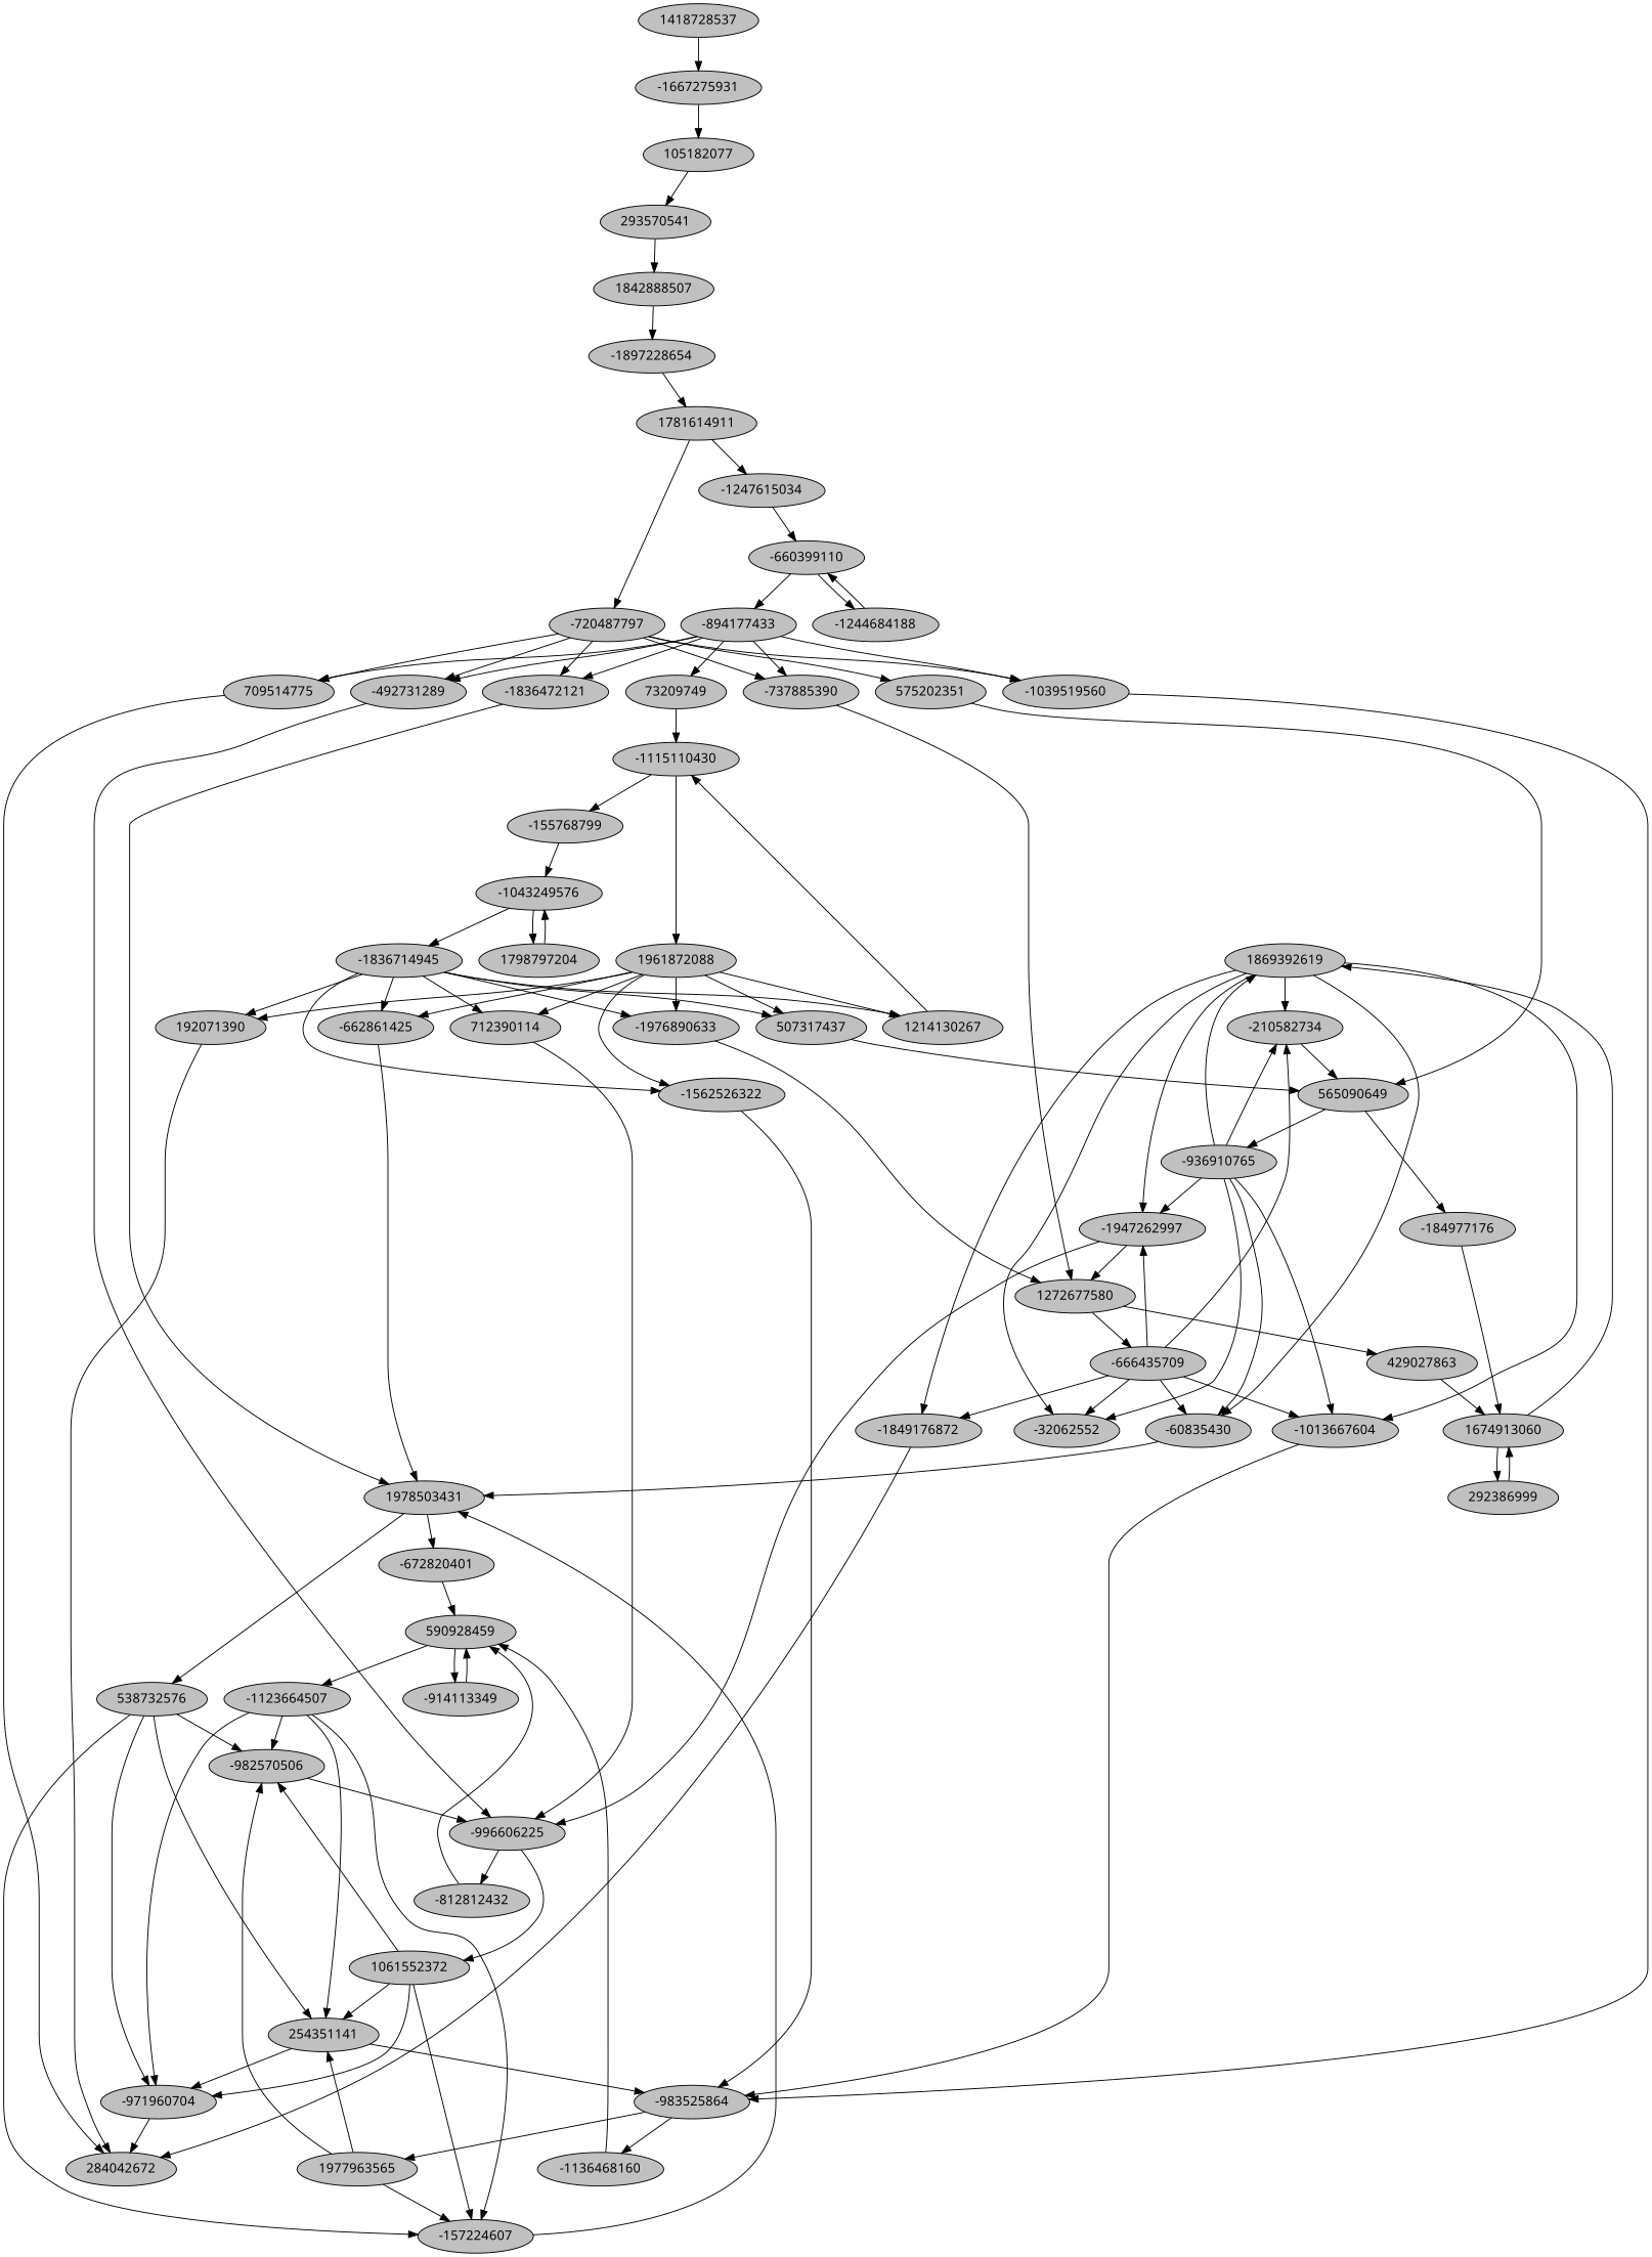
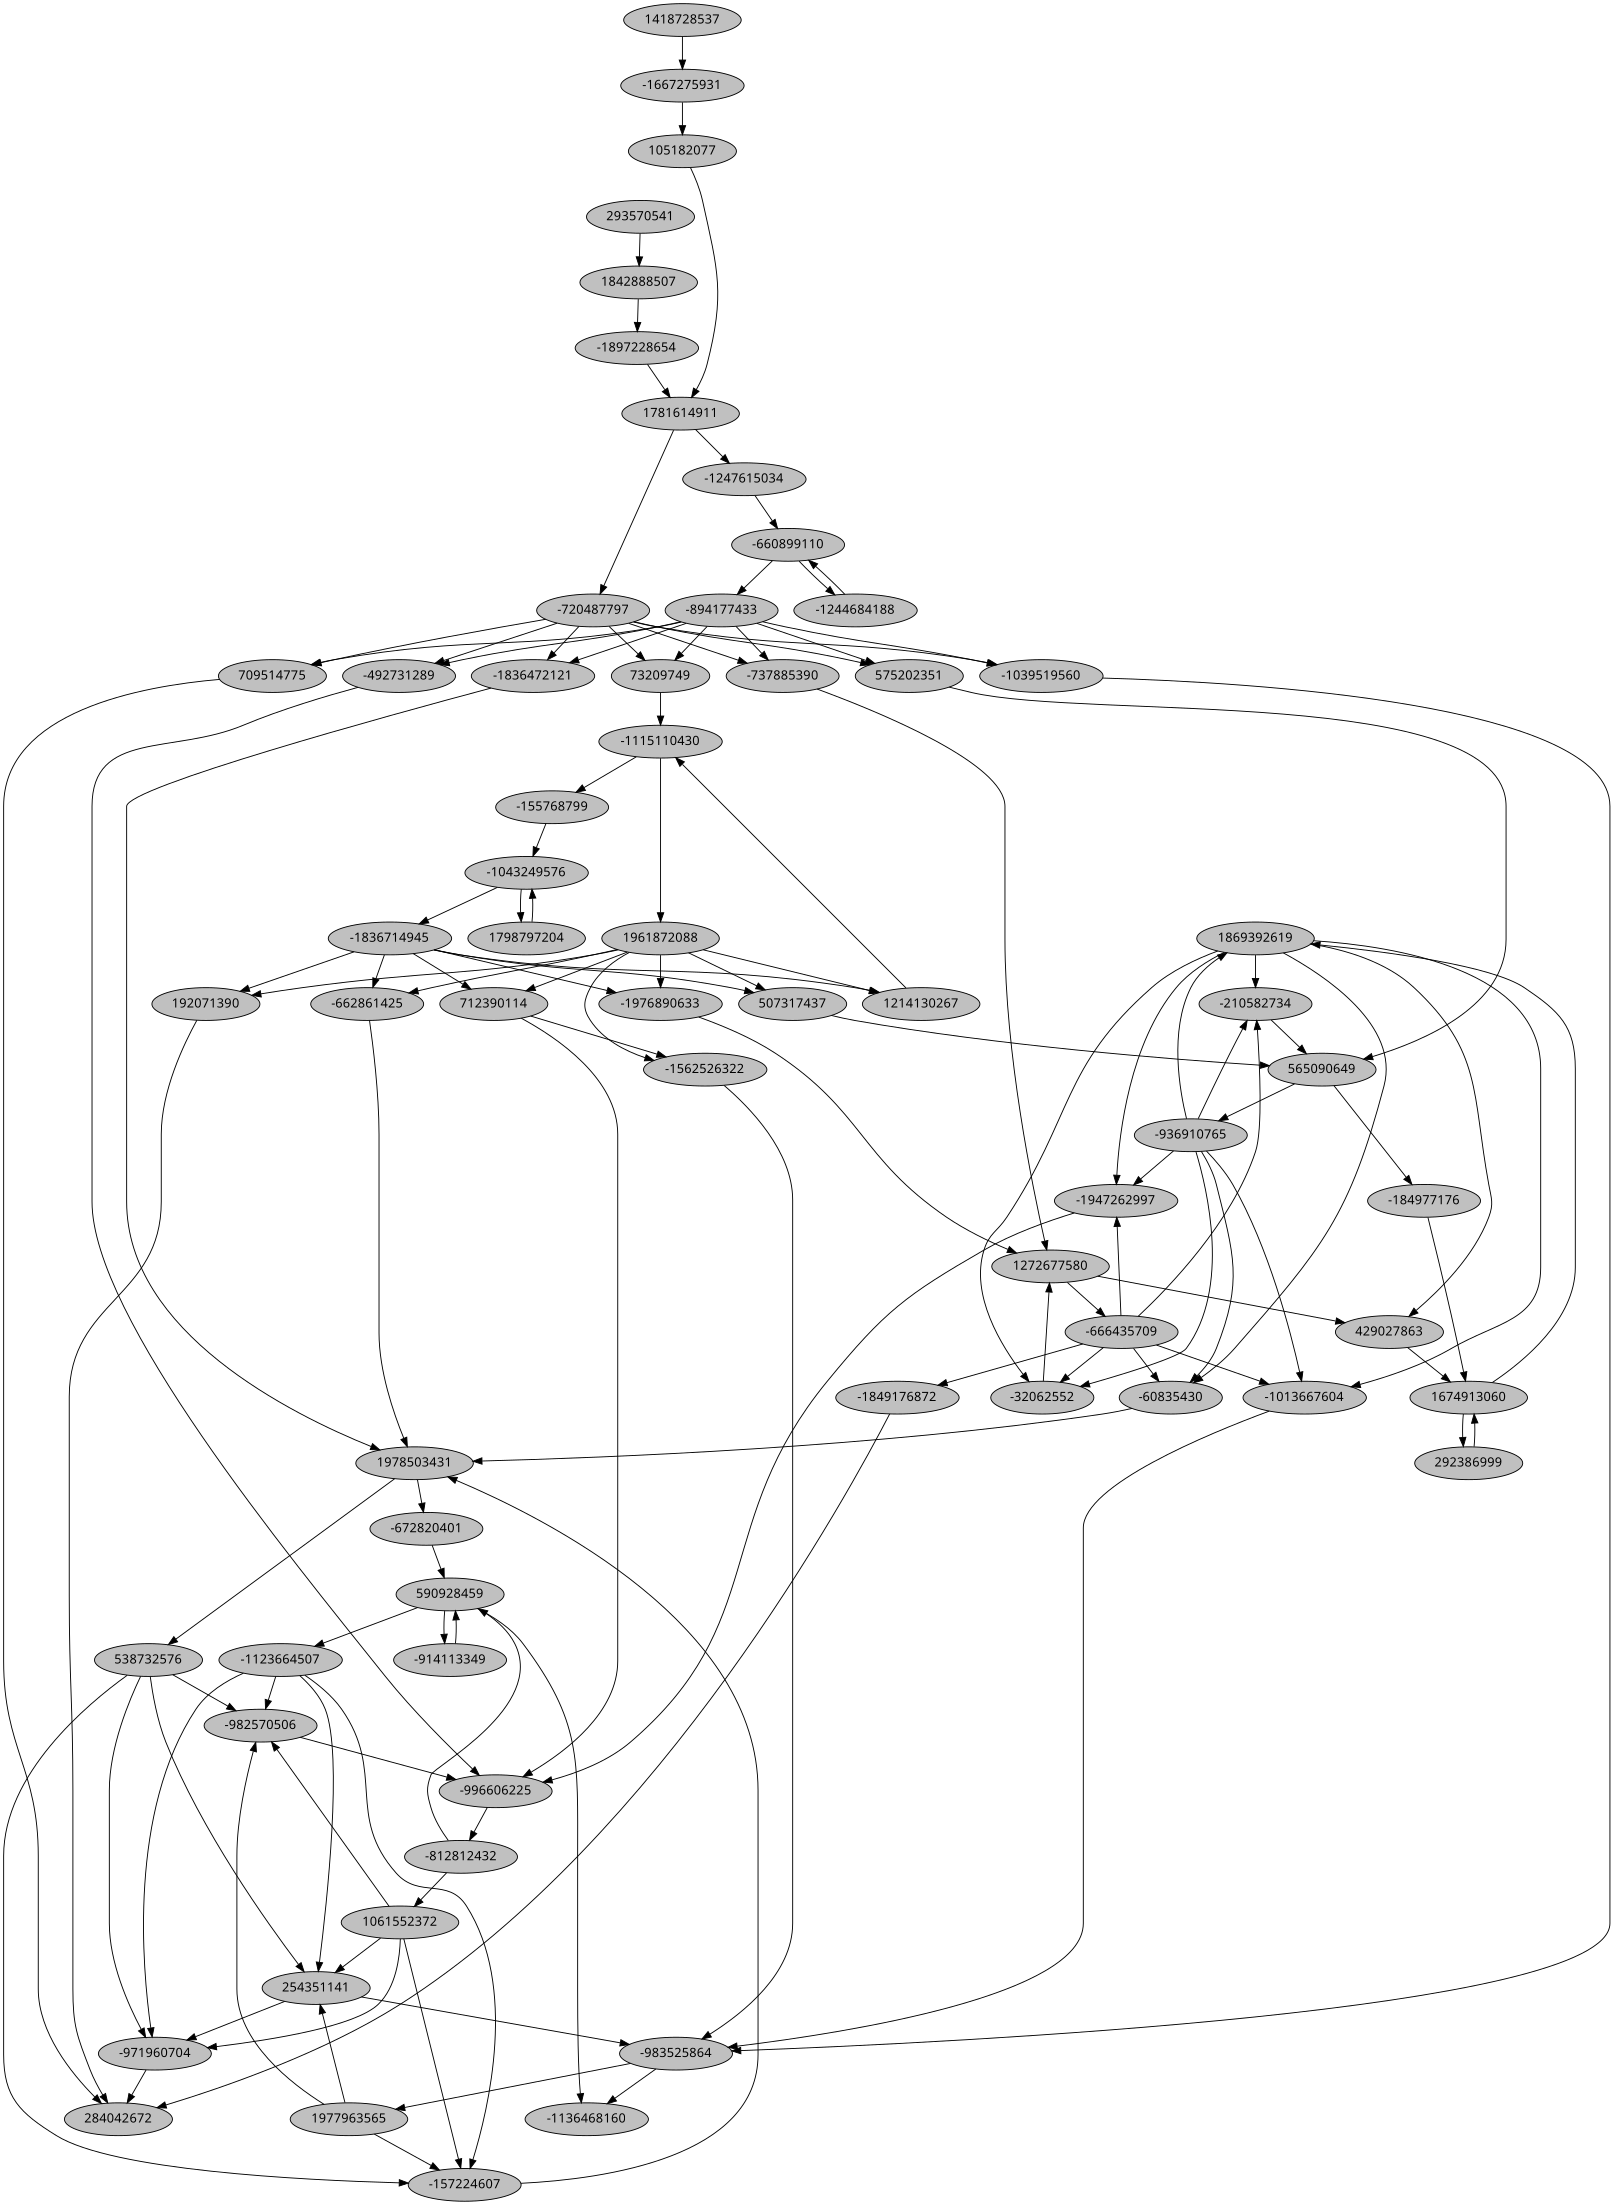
  digraph {
    fontname="Noto Sans"
    node [fillcolor=gray fontname="Noto Sans" style=filled]
    edge [fontname="Noto Sans"]
    1869392619
    -60835430
    -1849176872
    -210582734
    -32062552
    -1947262997
    -1013667604
    1978503431
    284042672
    565090649
    1272677580
    -996606225
    -983525864
    -672820401
    538732576
    -812812432
    1061552372
    590928459
    -982570506
    254351141
    -157224607
    -971960704
    -1123664507
    -914113349
    1977963565
    -666435709
    -936910765
    -184977176
    1674913060
    293570541
    1842888507
    -1897228654
    1781614911
    292386999
    -720487797
    -492731289
    575202351
    -1039519560
    -737885390
    -1836472121
    709514775
    73209749
    -1115110430
    429027863
    -1247615034
-   -660899110 [label=-660399110]
+   -660899110
    -894177433
    -1244684188
    -1667275931
    105182077
    -1136468160
    192071390
    1214130267
    1961872088
    -155768799
    712390114
    507317437
    -1562526322
    -662861425
    -1976890633
    -1043249576
    -1836714945
    1798797204
    1418728537
    1869392619 -> -60835430
-   1869392619 -> -1849176872
+   1869392619 -> 429027863
    1869392619 -> -210582734
    1869392619 -> -32062552
    1869392619 -> -1947262997
    1869392619 -> -1013667604
    -60835430 -> 1978503431
    -1849176872 -> 284042672
    -210582734 -> 565090649
-   -1947262997 -> 1272677580
+   -32062552 -> 1272677580
    -1947262997 -> -996606225
    -1013667604 -> -983525864
    1978503431 -> -672820401
    1978503431 -> 538732576
    565090649 -> -936910765
    565090649 -> -184977176
    1272677580 -> -666435709
    1272677580 -> 429027863
    -996606225 -> -812812432
-   -996606225 -> 1061552372
+   -812812432 -> 1061552372
    -983525864 -> 1977963565
    -983525864 -> -1136468160
    -672820401 -> 590928459
    538732576 -> -982570506
    538732576 -> 254351141
    538732576 -> -157224607
    538732576 -> -971960704
    -812812432 -> 590928459
    1061552372 -> -982570506
    1061552372 -> 254351141
    1061552372 -> -157224607
    1061552372 -> -971960704
    590928459 -> -1123664507
    590928459 -> -914113349
    -982570506 -> -996606225
    254351141 -> -983525864
    254351141 -> -971960704
    -157224607 -> 1978503431
    -971960704 -> 284042672
    -1123664507 -> -982570506
    -1123664507 -> 254351141
    -1123664507 -> -157224607
    -1123664507 -> -971960704
    -914113349 -> 590928459
    1977963565 -> -982570506
    1977963565 -> 254351141
    1977963565 -> -157224607
    -666435709 -> -60835430
    -666435709 -> -1849176872
    -666435709 -> -210582734
    -666435709 -> -32062552
    -666435709 -> -1947262997
    -666435709 -> -1013667604
    -936910765 -> 1869392619
    -936910765 -> -60835430
    -936910765 -> -210582734
    -936910765 -> -32062552
    -936910765 -> -1947262997
    -936910765 -> -1013667604
    -184977176 -> 1674913060
    1674913060 -> 1869392619
    1674913060 -> 292386999
    293570541 -> 1842888507
    1842888507 -> -1897228654
    -1897228654 -> 1781614911
    1781614911 -> -720487797
    1781614911 -> -1247615034
    292386999 -> 1674913060
    -720487797 -> -492731289
    -720487797 -> 575202351
    -720487797 -> -1039519560
    -720487797 -> -737885390
    -720487797 -> -1836472121
    -720487797 -> 709514775
+   -720487797 -> 73209749
    -492731289 -> -996606225
    575202351 -> 565090649
    -1039519560 -> -983525864
    -737885390 -> 1272677580
    -1836472121 -> 1978503431
    709514775 -> 284042672
    73209749 -> -1115110430
    -1115110430 -> 1961872088
    -1115110430 -> -155768799
    429027863 -> 1674913060
    -1247615034 -> -660899110
    -660899110 -> -894177433
    -660899110 -> -1244684188
    -894177433 -> -492731289
+   -894177433 -> 575202351
    -894177433 -> -1039519560
    -894177433 -> -737885390
    -894177433 -> -1836472121
    -894177433 -> 709514775
    -894177433 -> 73209749
    -1244684188 -> -660899110
    -1667275931 -> 105182077
-   105182077 -> 293570541
-   -1136468160 -> 590928459
+   105182077 -> 1781614911
+   590928459 -> -1136468160
    192071390 -> 284042672
    1214130267 -> -1115110430
    1961872088 -> 192071390
    1961872088 -> 1214130267
    1961872088 -> 712390114
    1961872088 -> 507317437
    1961872088 -> -1562526322
    1961872088 -> -662861425
    1961872088 -> -1976890633
    -155768799 -> -1043249576
    712390114 -> -996606225
    507317437 -> 565090649
    -1562526322 -> -983525864
    -662861425 -> 1978503431
    -1976890633 -> 1272677580
    -1043249576 -> -1836714945
    -1043249576 -> 1798797204
    -1836714945 -> 192071390
    -1836714945 -> 1214130267
    -1836714945 -> 712390114
    -1836714945 -> 507317437
-   -1836714945 -> -1562526322
+   712390114 -> -1562526322
    -1836714945 -> -662861425
    -1836714945 -> -1976890633
    1798797204 -> -1043249576
    1418728537 -> -1667275931
  }
